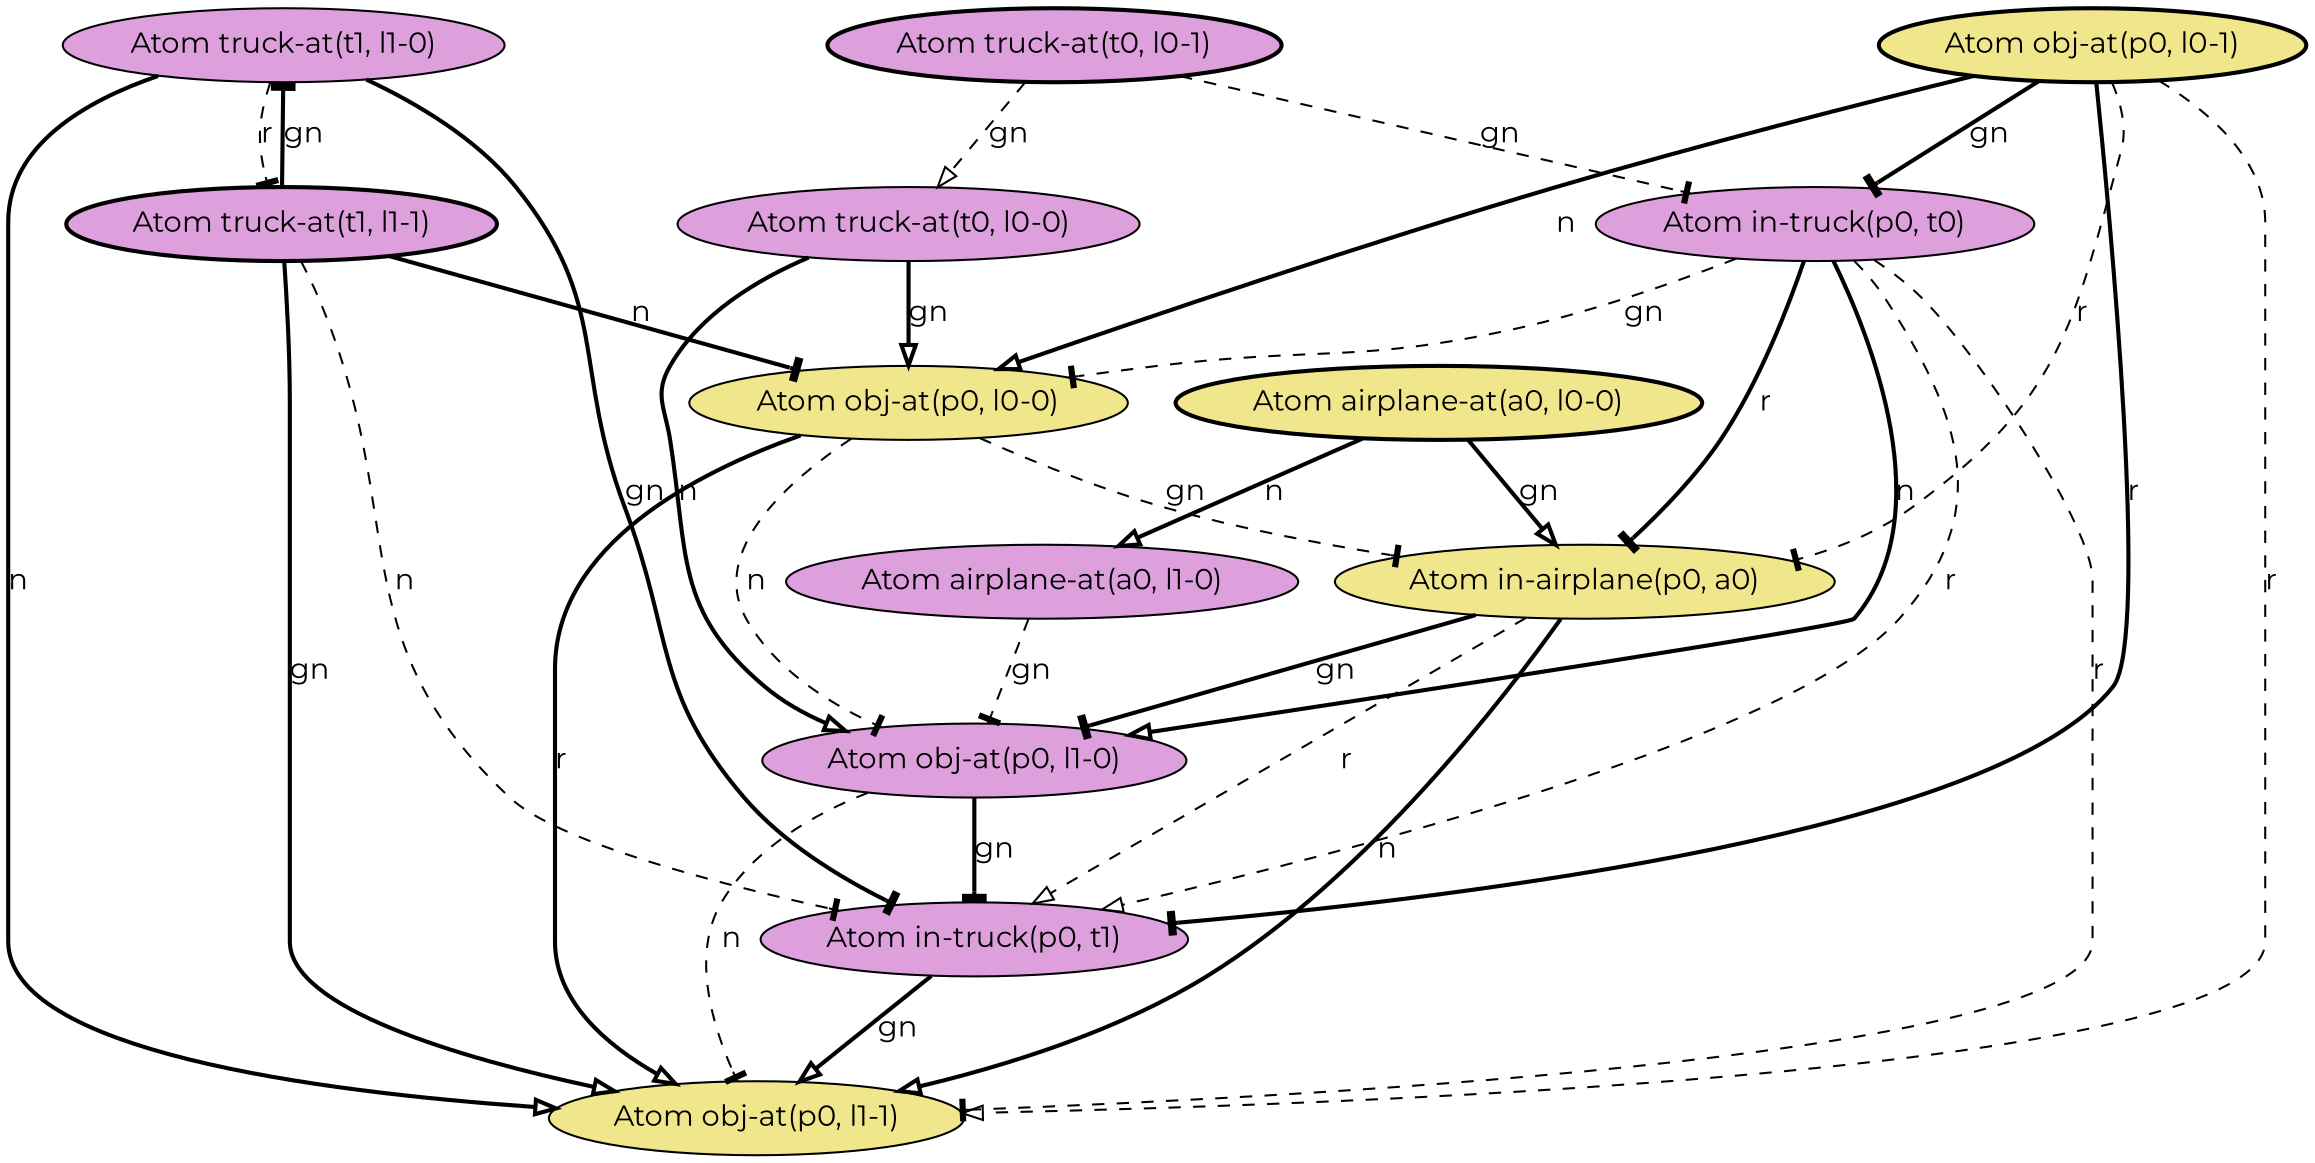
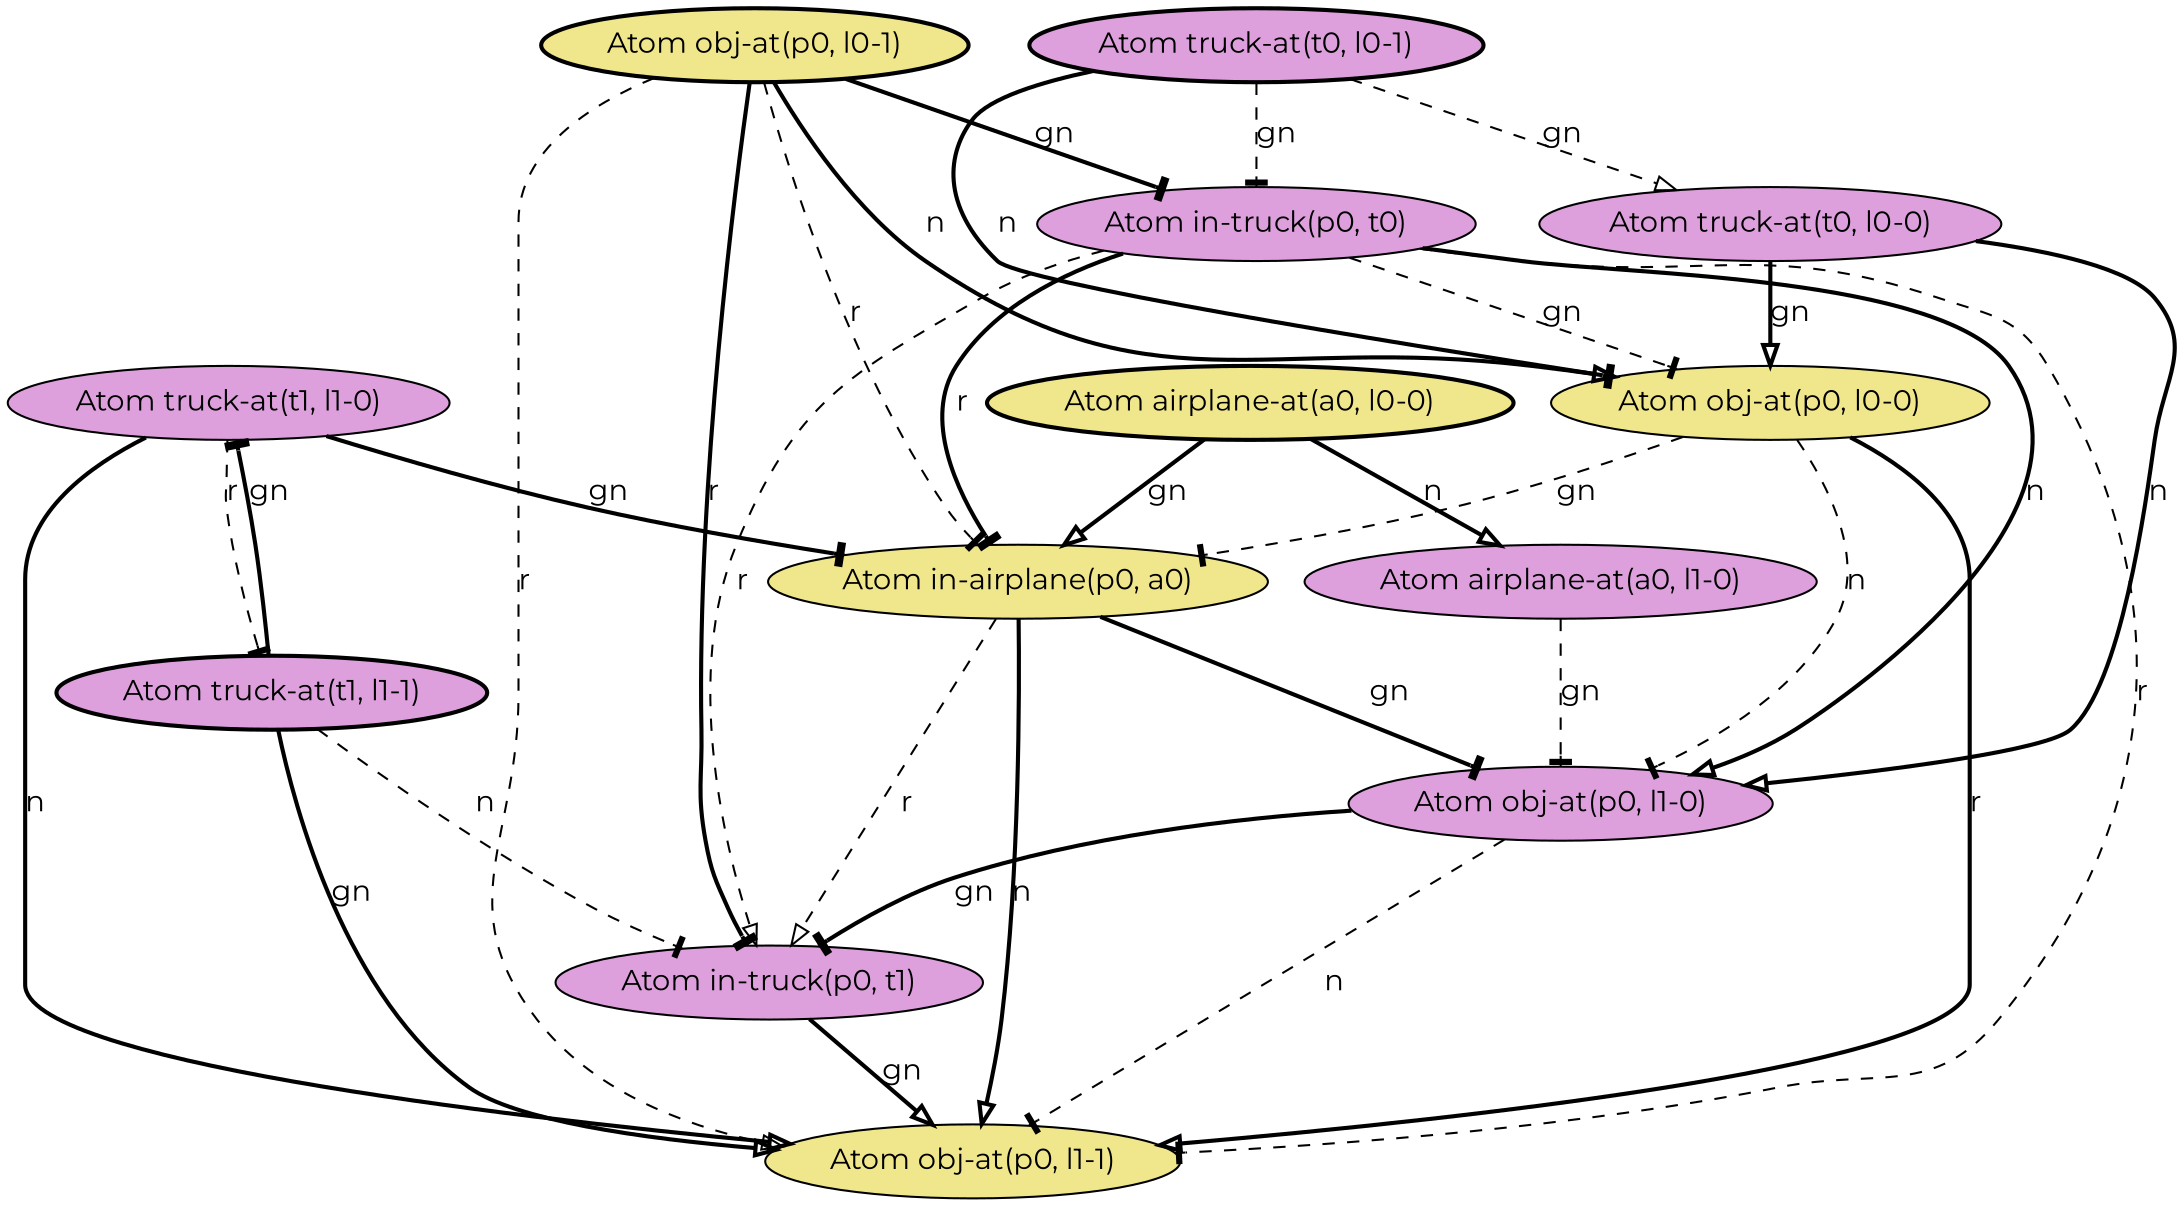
  digraph {
    fontname=Montserrat
    node [fillcolor=plum fontname=Montserrat style=filled]
    edge [arrowhead=tee fontname=Montserrat style=bold]
    n1 [fillcolor=khaki label="Atom obj-at(p0, l1-1)"]
    n2 [label="Atom truck-at(t1, l1-0)"]
    n3 [label="Atom truck-at(t1, l1-1)" style="bold,filled"]
    n4 [label="Atom in-truck(p0, t1)"]
    n5 [label="Atom truck-at(t0, l0-0)"]
    n6 [label="Atom obj-at(p0, l1-0)"]
    n7 [fillcolor=khaki label="Atom obj-at(p0, l0-0)"]
    n8 [fillcolor=khaki label="Atom in-airplane(p0, a0)"]
    n9 [label="Atom truck-at(t0, l0-1)" style="bold,filled"]
    n10 [label="Atom in-truck(p0, t0)"]
    n11 [fillcolor=khaki label="Atom airplane-at(a0, l0-0)" style="bold,filled"]
    n12 [label="Atom airplane-at(a0, l1-0)"]
    n13 [fillcolor=khaki label="Atom obj-at(p0, l0-1)" style="bold,filled"]
    n2 -> n1 [arrowhead=onormal label=n]
    n2 -> n3 [label=r style=dashed]
-   n2 -> n4 [label=gn]
+   n2 -> n8 [label=gn]
    n3 -> n1 [arrowhead=onormal label=gn]
    n3 -> n2 [label=gn]
    n3 -> n4 [label=n style=dashed]
    n4 -> n1 [arrowhead=onormal label=gn]
    n5 -> n6 [arrowhead=onormal label=n]
    n5 -> n7 [arrowhead=onormal label=gn]
    n6 -> n1 [label=n style=dashed]
    n6 -> n4 [label=gn]
    n7 -> n1 [arrowhead=onormal label=r]
    n7 -> n6 [label=n style=dashed]
    n7 -> n8 [label=gn style=dashed]
    n8 -> n1 [arrowhead=onormal label=n]
    n8 -> n4 [arrowhead=onormal label=r style=dashed]
    n8 -> n6 [label=gn]
    n9 -> n5 [arrowhead=onormal label=gn style=dashed]
-   n3 -> n7 [label=n]
+   n9 -> n7 [label=n]
    n9 -> n10 [label=gn style=dashed]
    n10 -> n1 [label=r style=dashed]
    n10 -> n4 [arrowhead=onormal label=r style=dashed]
    n10 -> n6 [arrowhead=onormal label=n]
    n10 -> n7 [label=gn style=dashed]
    n10 -> n8 [label=r]
    n11 -> n8 [arrowhead=onormal label=gn]
    n11 -> n12 [arrowhead=onormal label=n]
    n12 -> n6 [label=gn style=dashed]
    n13 -> n1 [arrowhead=onormal label=r style=dashed]
    n13 -> n4 [label=r]
    n13 -> n7 [arrowhead=onormal label=n]
    n13 -> n8 [label=r style=dashed]
    n13 -> n10 [label=gn]
  }
